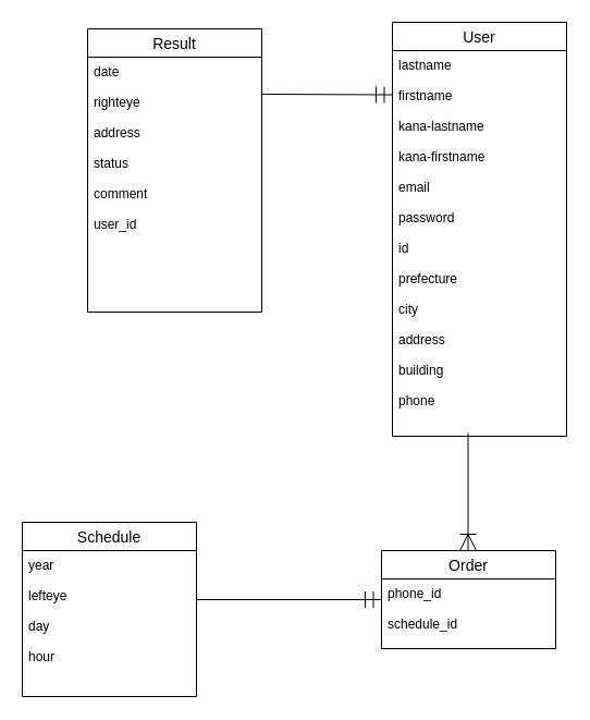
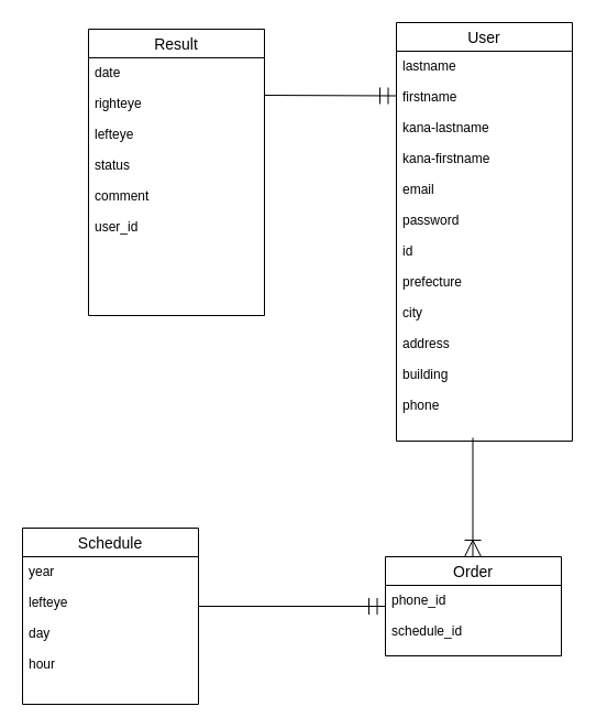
  <mxCell id="0" />
  <mxCell id="1" parent="0" />
  <mxCell id="2" value="" style="fontSize=12;html=1;endArrow=ERoneToMany;exitX=0.5;exitY=1;exitDx=0;exitDy=0;jumpSize=11;strokeWidth=1;endSize=13;startSize=13;" parent="1" edge="1"><mxGeometry width="100" height="100" relative="1" as="geometry"><mxPoint x="429.5" y="397" as="sourcePoint" /><mxPoint x="429.5" y="505" as="targetPoint" /></mxGeometry></mxCell>
  <mxCell id="3" value="" style="fontSize=12;html=1;endArrow=ERmandOne;startSize=13;endSize=13;strokeWidth=1;exitX=1;exitY=0.5;exitDx=0;exitDy=0;" parent="1" target="7" edge="1"><mxGeometry width="100" height="100" relative="1" as="geometry"><mxPoint x="180" y="550" as="sourcePoint" /><mxPoint x="240.5" y="626" as="targetPoint" /></mxGeometry></mxCell>
  <mxCell id="4" value="" style="fontSize=12;html=1;endArrow=ERmandOne;startSize=13;endSize=13;strokeWidth=1;entryX=0;entryY=0.5;entryDx=0;entryDy=0;" parent="1" edge="1"><mxGeometry width="100" height="100" relative="1" as="geometry"><mxPoint x="240" y="86" as="sourcePoint" /><mxPoint x="360" y="86.5" as="targetPoint" /></mxGeometry></mxCell>
  <mxCell id="5" value="User" style="swimlane;fontStyle=0;childLayout=stackLayout;horizontal=1;startSize=26;horizontalStack=0;resizeParent=1;resizeParentMax=0;resizeLast=0;collapsible=1;marginBottom=0;align=center;fontSize=14;" parent="1" vertex="1"><mxGeometry x="360" y="20" width="160" height="380" as="geometry" /></mxCell>
  <mxCell id="6" value="lastname&#10;&#10;firstname&#10;&#10;kana-lastname&#10;&#10;kana-firstname&#10;&#10;email&#10;&#10;password&#10;&#10;id&#10;&#10;prefecture&#10;&#10;city&#10;&#10;address&#10;&#10;building&#10;&#10;phone&#10;" style="text;strokeColor=none;fillColor=none;spacingLeft=4;spacingRight=4;overflow=hidden;rotatable=0;points=[[0,0.5],[1,0.5]];portConstraint=eastwest;fontSize=12;" parent="5" vertex="1"><mxGeometry y="26" width="160" height="354" as="geometry" /></mxCell>
  <mxCell id="7" value="Order" style="swimlane;fontStyle=0;childLayout=stackLayout;horizontal=1;startSize=26;horizontalStack=0;resizeParent=1;resizeParentMax=0;resizeLast=0;collapsible=1;marginBottom=0;align=center;fontSize=14;" parent="1" vertex="1"><mxGeometry x="350" y="505" width="160" height="90" as="geometry" /></mxCell>
  <mxCell id="8" value="phone_id&#10;&#10;schedule_id" style="text;strokeColor=none;fillColor=none;spacingLeft=4;spacingRight=4;overflow=hidden;rotatable=0;points=[[0,0.5],[1,0.5]];portConstraint=eastwest;fontSize=12;" parent="7" vertex="1"><mxGeometry y="26" width="160" height="64" as="geometry" /></mxCell>
  <mxCell id="9" value="Schedule" style="swimlane;fontStyle=0;childLayout=stackLayout;horizontal=1;startSize=26;horizontalStack=0;resizeParent=1;resizeParentMax=0;resizeLast=0;collapsible=1;marginBottom=0;align=center;fontSize=14;" parent="1" vertex="1"><mxGeometry x="20" y="479" width="160" height="160" as="geometry" /></mxCell>
  <mxCell id="10" value="year&#10;&#10;lefteye&#10;&#10;day&#10;&#10;hour" style="text;strokeColor=none;fillColor=none;spacingLeft=4;spacingRight=4;overflow=hidden;rotatable=0;points=[[0,0.5],[1,0.5]];portConstraint=eastwest;fontSize=12;" parent="9" vertex="1"><mxGeometry y="26" width="160" height="134" as="geometry" /></mxCell>
  <mxCell id="11" value="Result" style="swimlane;fontStyle=0;childLayout=stackLayout;horizontal=1;startSize=26;horizontalStack=0;resizeParent=1;resizeParentMax=0;resizeLast=0;collapsible=1;marginBottom=0;align=center;fontSize=14;" parent="1" vertex="1"><mxGeometry x="80" y="26" width="160" height="260" as="geometry" /></mxCell>
- <mxCell id="12" value="date&#10;&#10;righteye&#10;&#10;address&#10;&#10;status&#10;&#10;comment&#10;&#10;user_id" style="text;strokeColor=none;fillColor=none;spacingLeft=4;spacingRight=4;overflow=hidden;rotatable=0;points=[[0,0.5],[1,0.5]];portConstraint=eastwest;fontSize=12;" parent="11" vertex="1"><mxGeometry y="26" width="160" height="234" as="geometry" /></mxCell>
+ <mxCell id="12" value="date&#10;&#10;righteye&#10;&#10;lefteye&#10;&#10;status&#10;&#10;comment&#10;&#10;user_id" style="text;strokeColor=none;fillColor=none;spacingLeft=4;spacingRight=4;overflow=hidden;rotatable=0;points=[[0,0.5],[1,0.5]];portConstraint=eastwest;fontSize=12;" parent="11" vertex="1"><mxGeometry y="26" width="160" height="234" as="geometry" /></mxCell>
